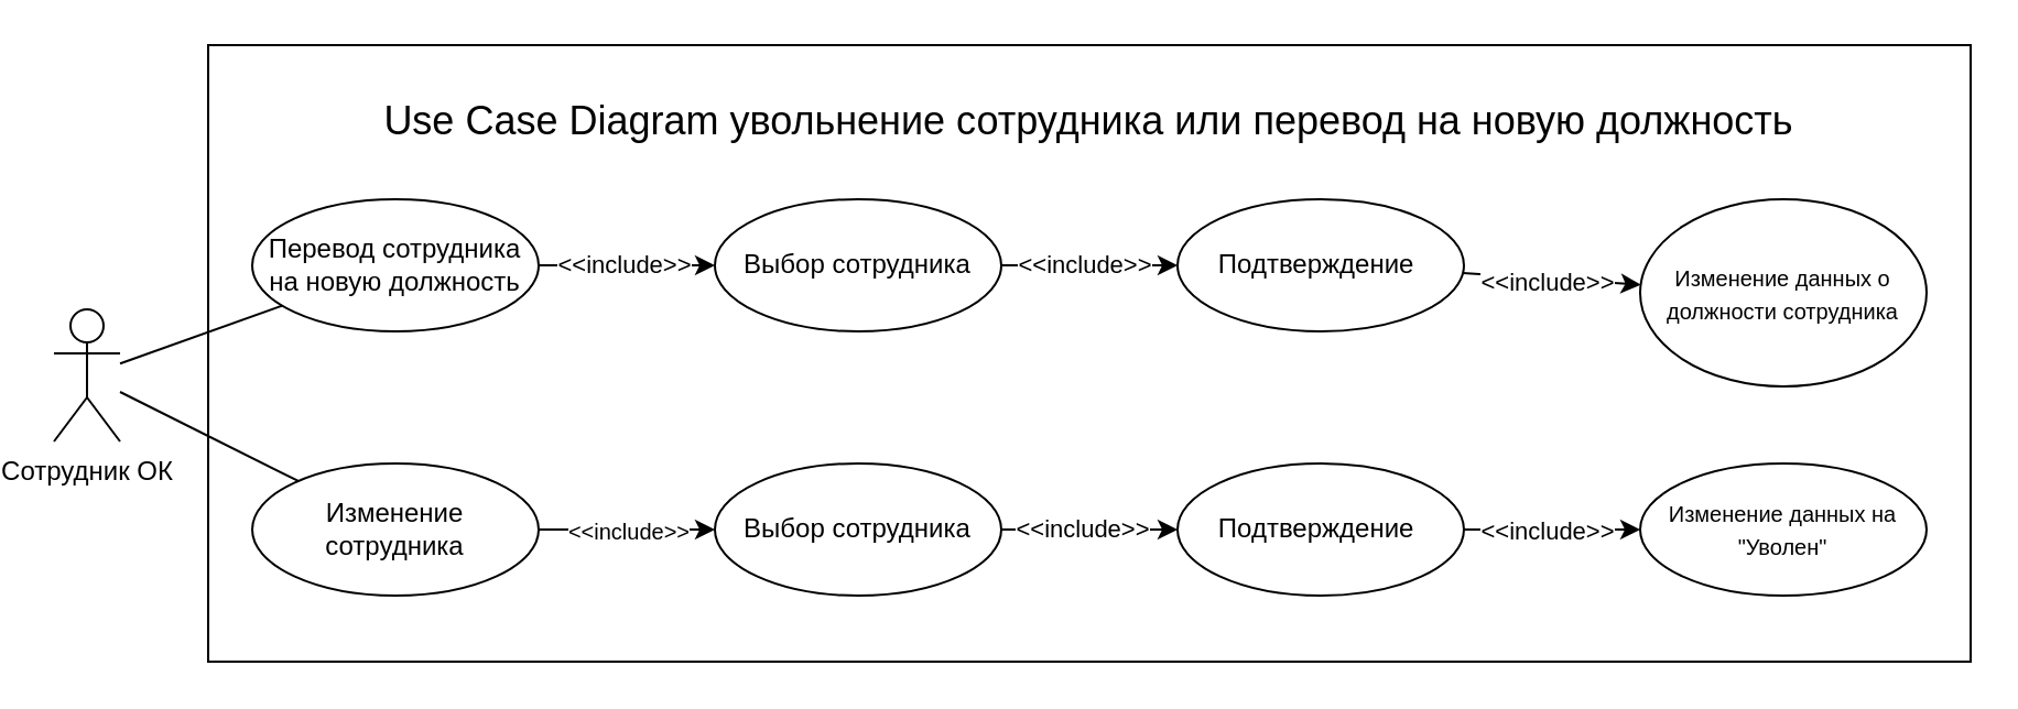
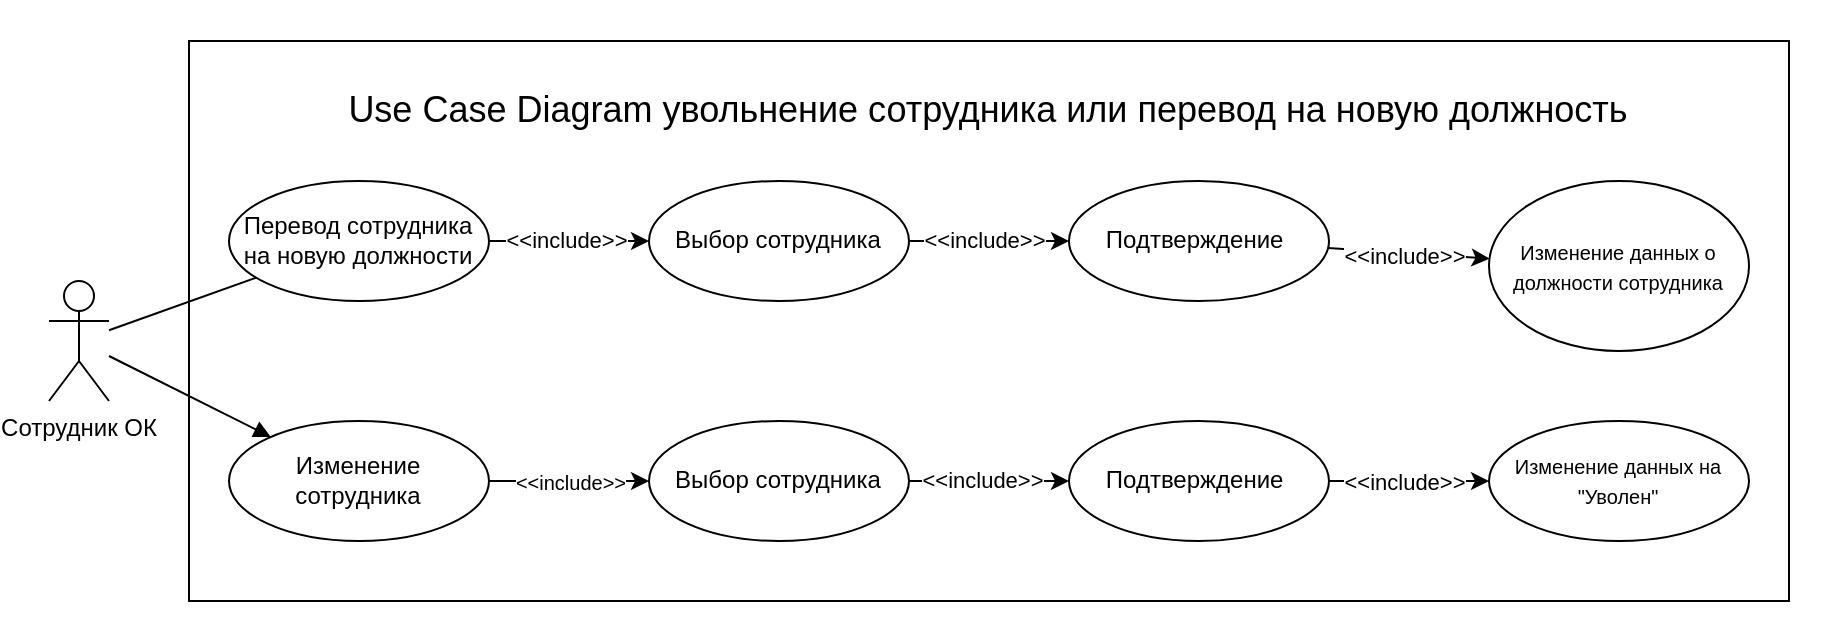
  <mxCell id="0" />
  <mxCell id="1" parent="0" />
  <mxCell id="2" value="Сотрудник ОК" style="shape=umlActor;verticalLabelPosition=bottom;verticalAlign=top;html=1;outlineConnect=0;" vertex="1" parent="1"><mxGeometry x="20" y="140" width="30" height="60" as="geometry" /></mxCell>
- <mxCell id="3" value="Перевод сотрудника на новую должность" style="ellipse;whiteSpace=wrap;html=1;" vertex="1" parent="1"><mxGeometry x="110" y="90" width="130" height="60" as="geometry" /></mxCell>
+ <mxCell id="3" value="Перевод сотрудника на новую должности" style="ellipse;whiteSpace=wrap;html=1;" vertex="1" parent="1"><mxGeometry x="110" y="90" width="130" height="60" as="geometry" /></mxCell>
  <mxCell id="4" value="Изменение сотрудника" style="ellipse;whiteSpace=wrap;html=1;" vertex="1" parent="1"><mxGeometry x="110" y="210" width="130" height="60" as="geometry" /></mxCell>
  <mxCell id="5" value="Выбор сотрудника" style="ellipse;whiteSpace=wrap;html=1;" vertex="1" parent="1"><mxGeometry x="320" y="90" width="130" height="60" as="geometry" /></mxCell>
  <mxCell id="6" value="Подтверждение&amp;nbsp;" style="ellipse;whiteSpace=wrap;html=1;" vertex="1" parent="1"><mxGeometry x="530" y="90" width="130" height="60" as="geometry" /></mxCell>
  <mxCell id="7" value="&lt;font style=&quot;font-size: 10px;&quot;&gt;Изменение данных на &quot;Уволен&quot;&lt;/font&gt;" style="ellipse;whiteSpace=wrap;html=1;" vertex="1" parent="1"><mxGeometry x="740" y="210" width="130" height="60" as="geometry" /></mxCell>
  <mxCell id="8" value="&lt;font style=&quot;font-size: 10px;&quot;&gt;Изменение данных о должности сотрудника&lt;/font&gt;" style="ellipse;whiteSpace=wrap;html=1;" vertex="1" parent="1"><mxGeometry x="740" y="90" width="130" height="85" as="geometry" /></mxCell>
  <mxCell id="9" value="Выбор сотрудника" style="ellipse;whiteSpace=wrap;html=1;" vertex="1" parent="1"><mxGeometry x="320" y="210" width="130" height="60" as="geometry" /></mxCell>
  <mxCell id="10" value="Подтверждение&amp;nbsp;" style="ellipse;whiteSpace=wrap;html=1;" vertex="1" parent="1"><mxGeometry x="530" y="210" width="130" height="60" as="geometry" /></mxCell>
  <mxCell id="11" value="" style="endArrow=classic;html=1;rounded=0;" edge="1" parent="1" source="4" target="9"><mxGeometry width="50" height="50" relative="1" as="geometry"><mxPoint x="210" y="340" as="sourcePoint" /><mxPoint x="260" y="290" as="targetPoint" /></mxGeometry></mxCell>
  <mxCell id="12" value="&lt;font style=&quot;font-size: 10px;&quot;&gt;&amp;lt;&amp;lt;include&amp;gt;&amp;gt;&lt;/font&gt;" style="edgeLabel;html=1;align=center;verticalAlign=middle;resizable=0;points=[];" vertex="1" connectable="0" parent="11"><mxGeometry x="-0.25" y="2" relative="1" as="geometry"><mxPoint x="10" y="2" as="offset" /></mxGeometry></mxCell>
  <mxCell id="13" value="" style="endArrow=classic;html=1;rounded=0;" edge="1" parent="1" source="9" target="10"><mxGeometry width="50" height="50" relative="1" as="geometry"><mxPoint x="460" y="350" as="sourcePoint" /><mxPoint x="510" y="300" as="targetPoint" /></mxGeometry></mxCell>
  <mxCell id="14" value="&amp;lt;&amp;lt;include&amp;gt;&amp;gt;" style="edgeLabel;html=1;align=center;verticalAlign=middle;resizable=0;points=[];" vertex="1" connectable="0" parent="13"><mxGeometry x="-0.109" y="1" relative="1" as="geometry"><mxPoint as="offset" /></mxGeometry></mxCell>
  <mxCell id="15" value="" style="endArrow=classic;html=1;rounded=0;" edge="1" parent="1" source="10" target="7"><mxGeometry width="50" height="50" relative="1" as="geometry"><mxPoint x="660" y="330" as="sourcePoint" /><mxPoint x="710" y="280" as="targetPoint" /></mxGeometry></mxCell>
  <mxCell id="16" value="&amp;lt;&amp;lt;include&amp;gt;&amp;gt;" style="edgeLabel;html=1;align=center;verticalAlign=middle;resizable=0;points=[];" vertex="1" connectable="0" parent="15"><mxGeometry x="-0.318" y="-1" relative="1" as="geometry"><mxPoint x="10" y="-1" as="offset" /></mxGeometry></mxCell>
  <mxCell id="17" value="" style="endArrow=classic;html=1;rounded=0;" edge="1" parent="1" source="3" target="5"><mxGeometry width="50" height="50" relative="1" as="geometry"><mxPoint x="280" y="200" as="sourcePoint" /><mxPoint x="330" y="150" as="targetPoint" /></mxGeometry></mxCell>
  <mxCell id="18" value="&amp;lt;&amp;lt;include&amp;gt;&amp;gt;" style="edgeLabel;html=1;align=center;verticalAlign=middle;resizable=0;points=[];" vertex="1" connectable="0" parent="17"><mxGeometry x="-0.062" y="1" relative="1" as="geometry"><mxPoint as="offset" /></mxGeometry></mxCell>
  <mxCell id="19" value="" style="endArrow=classic;html=1;rounded=0;" edge="1" parent="1" source="5" target="6"><mxGeometry width="50" height="50" relative="1" as="geometry"><mxPoint x="500" y="200" as="sourcePoint" /><mxPoint x="550" y="150" as="targetPoint" /></mxGeometry></mxCell>
  <mxCell id="20" value="&amp;lt;&amp;lt;include&amp;gt;&amp;gt;" style="edgeLabel;html=1;align=center;verticalAlign=middle;resizable=0;points=[];" vertex="1" connectable="0" parent="19"><mxGeometry x="-0.26" y="-2" relative="1" as="geometry"><mxPoint x="7" y="-3" as="offset" /></mxGeometry></mxCell>
  <mxCell id="21" value="" style="endArrow=classic;html=1;rounded=0;" edge="1" parent="1" source="6" target="8"><mxGeometry width="50" height="50" relative="1" as="geometry"><mxPoint x="660" y="210" as="sourcePoint" /><mxPoint x="710" y="160" as="targetPoint" /></mxGeometry></mxCell>
  <mxCell id="22" value="&amp;lt;&amp;lt;include&amp;gt;&amp;gt;" style="edgeLabel;html=1;align=center;verticalAlign=middle;resizable=0;points=[];" vertex="1" connectable="0" parent="21"><mxGeometry x="0.007" y="-3" relative="1" as="geometry"><mxPoint x="-3" y="-2" as="offset" /></mxGeometry></mxCell>
- <mxCell id="23" value="" style="endArrow=none;html=1;rounded=0;" edge="1" parent="1" source="2" target="4"><mxGeometry width="50" height="50" relative="1" as="geometry"><mxPoint x="-20" y="370" as="sourcePoint" /><mxPoint x="30" y="320" as="targetPoint" /></mxGeometry></mxCell>
+ <mxCell id="23" value="" style="endArrow=block;html=1;rounded=0;" edge="1" parent="1" source="2" target="4"><mxGeometry width="50" height="50" relative="1" as="geometry"><mxPoint x="-20" y="370" as="sourcePoint" /><mxPoint x="30" y="320" as="targetPoint" /></mxGeometry></mxCell>
  <mxCell id="24" value="" style="endArrow=none;html=1;rounded=0;" edge="1" parent="1" source="2" target="3"><mxGeometry width="50" height="50" relative="1" as="geometry"><mxPoint x="50" y="350" as="sourcePoint" /><mxPoint x="100" y="300" as="targetPoint" /></mxGeometry></mxCell>
  <mxCell id="25" value="" style="rounded=0;whiteSpace=wrap;html=1;fillColor=none;" vertex="1" parent="1"><mxGeometry x="90" y="20" width="800" height="280" as="geometry" /></mxCell>
  <mxCell id="26" value="&lt;font style=&quot;font-size: 18px;&quot;&gt;Use Case Diagram увольнение сотрудника или перевод на новую должность&lt;/font&gt;" style="text;html=1;strokeColor=none;fillColor=none;align=center;verticalAlign=middle;whiteSpace=wrap;rounded=0;" vertex="1" parent="1"><mxGeometry x="160" y="40" width="660" height="30" as="geometry" /></mxCell>
